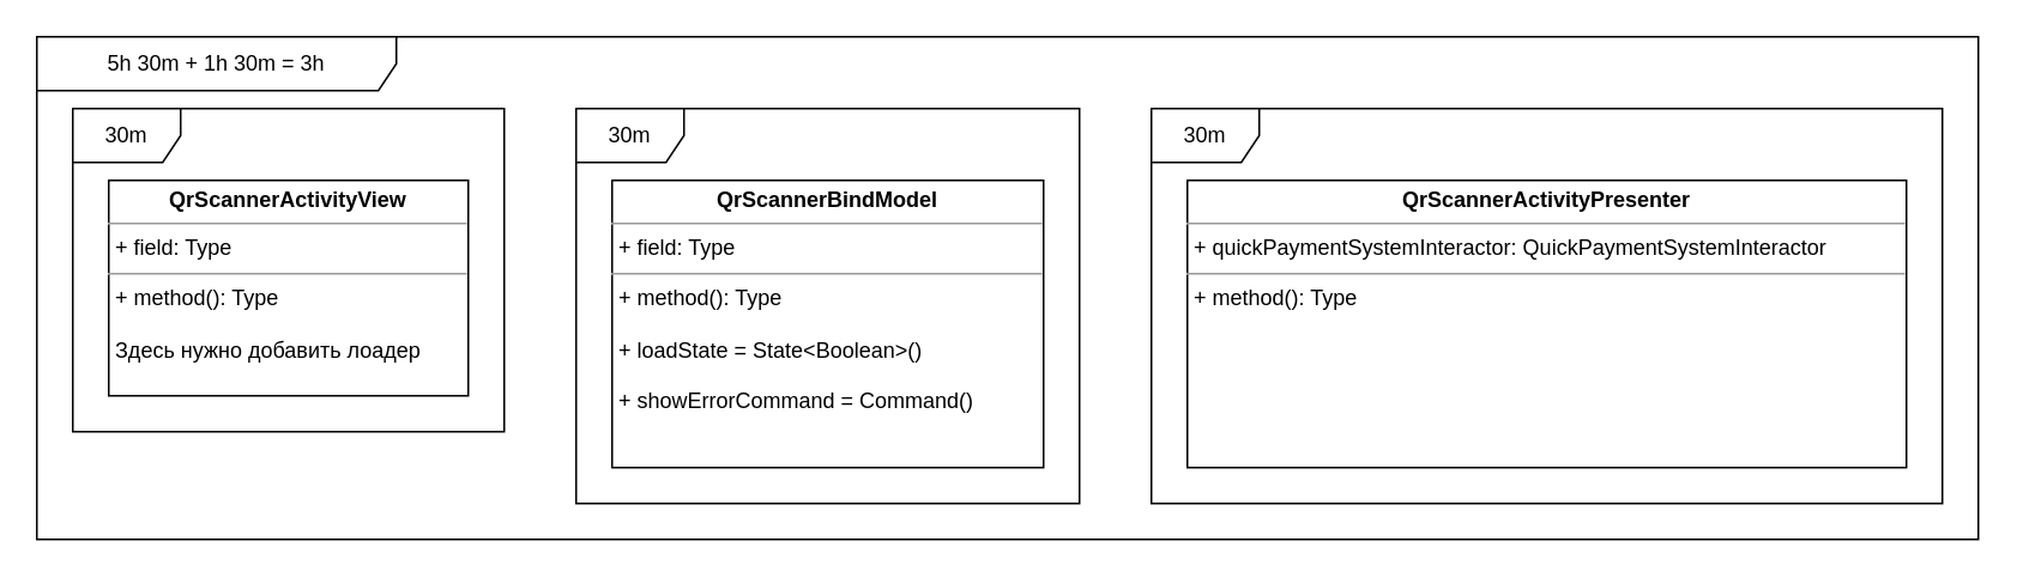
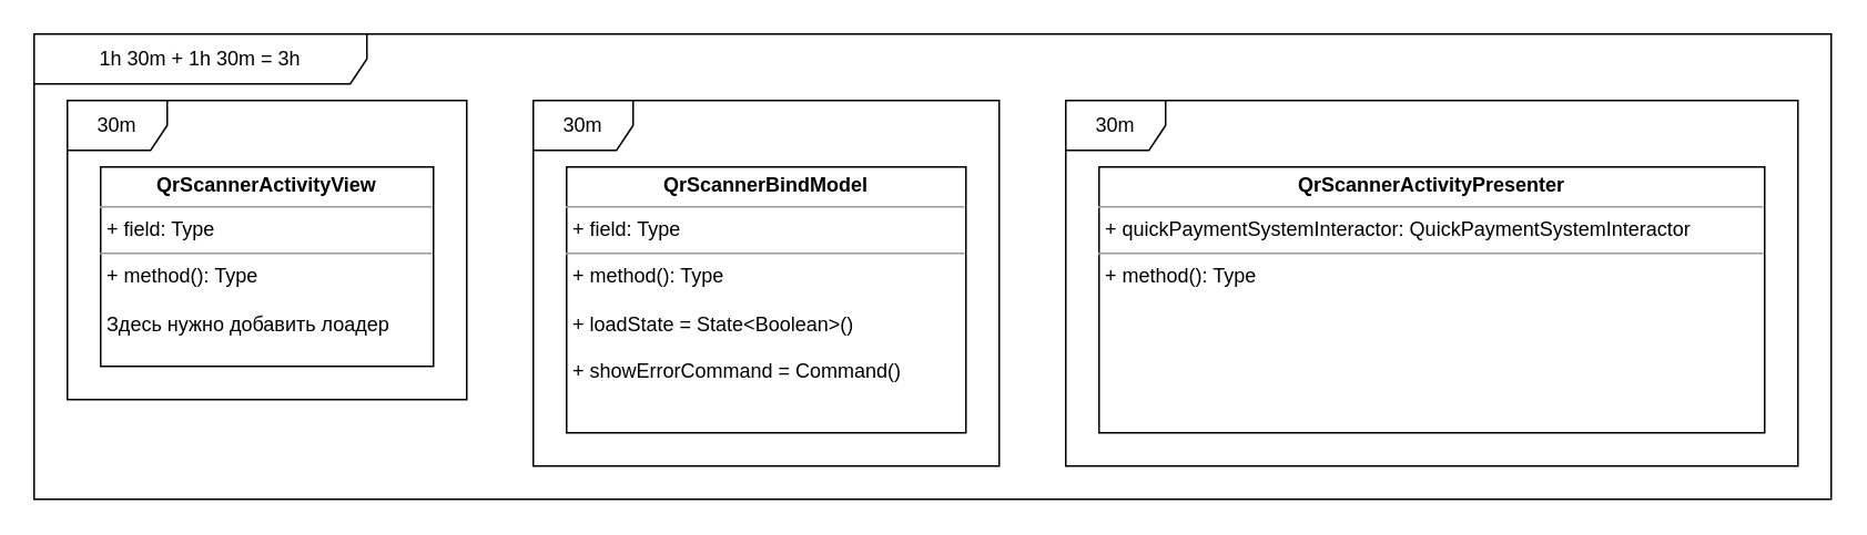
  <mxCell id="0" />
  <mxCell id="1" parent="0" />
  <mxCell id="2" value="&lt;p style=&quot;margin: 0px ; margin-top: 4px ; text-align: center&quot;&gt;&lt;b&gt;QrScannerActivityView&lt;/b&gt;&lt;/p&gt;&lt;hr size=&quot;1&quot;&gt;&lt;p style=&quot;margin: 0px ; margin-left: 4px&quot;&gt;+ field: Type&lt;/p&gt;&lt;hr size=&quot;1&quot;&gt;&lt;p style=&quot;margin: 0px ; margin-left: 4px&quot;&gt;+ method(): Type&lt;/p&gt;&lt;p style=&quot;margin: 0px ; margin-left: 4px&quot;&gt;&lt;br&gt;&lt;/p&gt;&lt;p style=&quot;margin: 0px ; margin-left: 4px&quot;&gt;Здесь нужно добавить лоадер&lt;br&gt;&lt;/p&gt;" style="verticalAlign=top;align=left;overflow=fill;fontSize=12;fontFamily=Helvetica;html=1;" vertex="1" parent="1"><mxGeometry x="60" y="100" width="200" height="120" as="geometry" /></mxCell>
  <mxCell id="3" value="&lt;p style=&quot;margin: 0px ; margin-top: 4px ; text-align: center&quot;&gt;&lt;b&gt;QrScannerBindModel&lt;/b&gt;&lt;/p&gt;&lt;hr size=&quot;1&quot;&gt;&lt;p style=&quot;margin: 0px ; margin-left: 4px&quot;&gt;+ field: Type&lt;/p&gt;&lt;hr size=&quot;1&quot;&gt;&lt;p style=&quot;margin: 0px ; margin-left: 4px&quot;&gt;+ method(): Type&lt;/p&gt;&lt;p style=&quot;margin: 0px ; margin-left: 4px&quot;&gt;&lt;br&gt;&lt;/p&gt;&lt;p style=&quot;margin: 0px ; margin-left: 4px&quot;&gt;+ loadState = State&amp;lt;Boolean&amp;gt;()&lt;/p&gt;&lt;p style=&quot;margin: 0px ; margin-left: 4px&quot;&gt;&lt;br&gt;&lt;/p&gt;&lt;p style=&quot;margin: 0px ; margin-left: 4px&quot;&gt;+ showErrorCommand = Command()&lt;br&gt;&lt;/p&gt;" style="verticalAlign=top;align=left;overflow=fill;fontSize=12;fontFamily=Helvetica;html=1;" vertex="1" parent="1"><mxGeometry x="340" y="100" width="240" height="160" as="geometry" /></mxCell>
  <mxCell id="4" value="&lt;p style=&quot;margin: 0px ; margin-top: 4px ; text-align: center&quot;&gt;&lt;b&gt;QrScannerActivityPresenter&lt;/b&gt;&lt;/p&gt;&lt;hr size=&quot;1&quot;&gt;&lt;p style=&quot;margin: 0px ; margin-left: 4px&quot;&gt;+ quickPaymentSystemInteractor: QuickPaymentSystemInteractor&lt;/p&gt;&lt;hr size=&quot;1&quot;&gt;&lt;p style=&quot;margin: 0px ; margin-left: 4px&quot;&gt;+ method(): Type&lt;/p&gt;" style="verticalAlign=top;align=left;overflow=fill;fontSize=12;fontFamily=Helvetica;html=1;" vertex="1" parent="1"><mxGeometry x="660" y="100" width="400" height="160" as="geometry" /></mxCell>
  <mxCell id="5" value="30m" style="shape=umlFrame;whiteSpace=wrap;html=1;" vertex="1" parent="1"><mxGeometry x="40" y="60" width="240" height="180" as="geometry" /></mxCell>
  <mxCell id="6" value="30m" style="shape=umlFrame;whiteSpace=wrap;html=1;" vertex="1" parent="1"><mxGeometry x="320" y="60" width="280" height="220" as="geometry" /></mxCell>
  <mxCell id="7" value="30m" style="shape=umlFrame;whiteSpace=wrap;html=1;" vertex="1" parent="1"><mxGeometry x="640" y="60" width="440" height="220" as="geometry" /></mxCell>
- <mxCell id="8" value="5h 30m + 1h 30m = 3h" style="shape=umlFrame;whiteSpace=wrap;html=1;width=200;height=30;" vertex="1" parent="1"><mxGeometry x="20" width="1080" height="280" as="geometry" y="20" /></mxCell>
+ <mxCell id="8" value="1h 30m + 1h 30m = 3h" style="shape=umlFrame;whiteSpace=wrap;html=1;width=200;height=30;" vertex="1" parent="1"><mxGeometry x="20" width="1080" height="280" as="geometry" y="20" /></mxCell>
